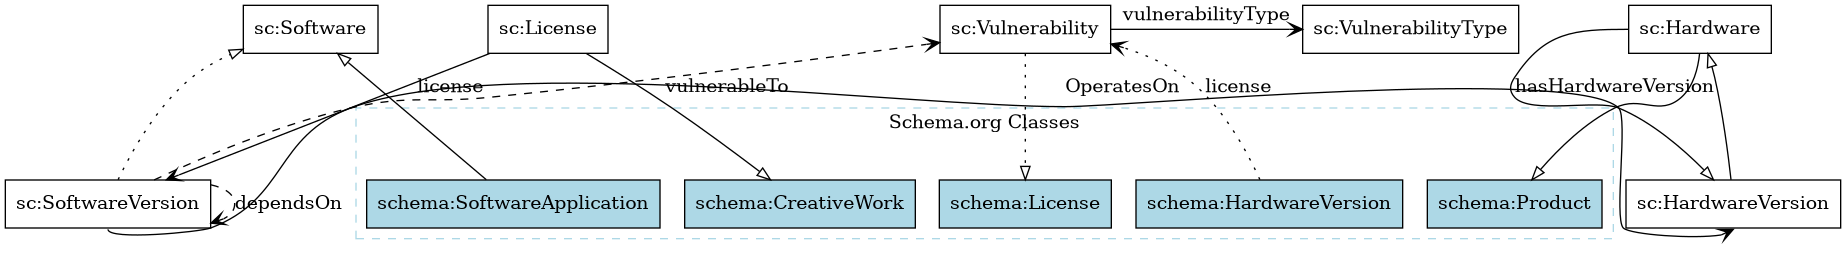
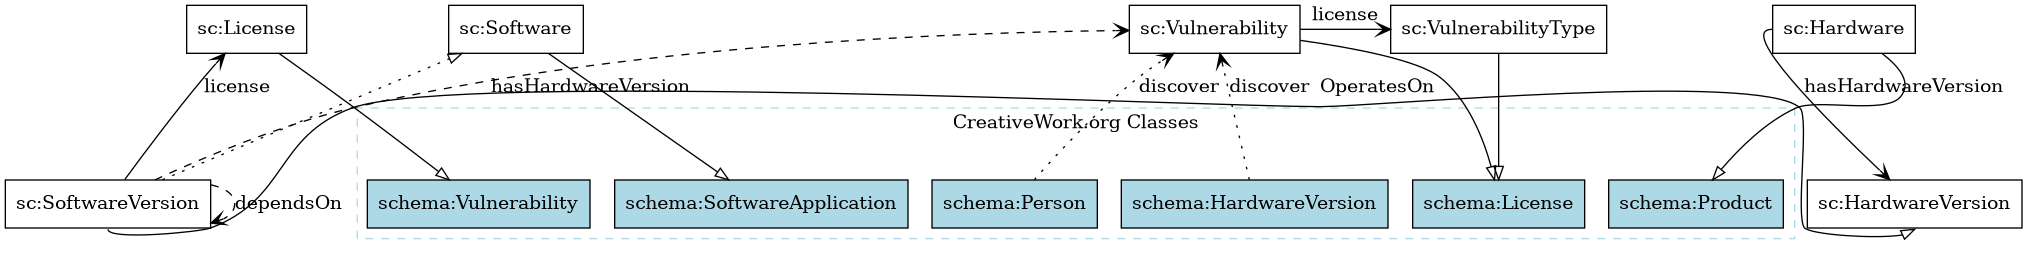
  digraph {
    newrank=true
    rankdir=TB
    node [shape=box]
    edge [arrowhead=open]
    n1 [label="sc:Software"]
    n2 [label="sc:Hardware"]
    n3 [label="sc:License"]
    n4 [label="sc:Vulnerability"]
    n5 [label="sc:VulnerabilityType"]
    n6 [label="sc:SoftwareVersion"]
    n7 [label="sc:HardwareVersion"]
    n8 [fillcolor=lightblue label="schema:SoftwareApplication" style=filled]
    n9 [fillcolor=lightblue label="schema:Product" style=filled]
-   n10 [fillcolor=lightblue label="schema:CreativeWork" style=filled]
+   n10 [fillcolor=lightblue label="schema:Vulnerability" style=filled]
    n11 [fillcolor=lightblue label="schema:License" style=filled]
+   n12 [fillcolor=lightblue label="schema:Person" style=filled]
    n13 [fillcolor=lightblue label="schema:HardwareVersion" style=filled]
    subgraph sub_1 {
      rank=same
      n1
      n2
      n3
      n4
      n5
    }
    subgraph sub_2 {
      rank=same
      n6
      n7
    }
    subgraph cluster_3 {
      color=lightblue
-     label="Schema.org Classes"
+     label="CreativeWork.org Classes"
      rank=same
      style=dashed
      n8
      n9
      n10
      n11
+     n12
      n13
    }
-   n8 -> n1 [arrowhead=onormal]
-   n2 -> n7 [arrowhead=onormal label=hasHardwareVersion style=solid tailport=w]
+   n1 -> n8 [arrowhead=onormal]
+   n2 -> n7 [label=hasHardwareVersion style=solid tailport=w]
    n2 -> n9 [arrowhead=onormal]
    n3 -> n10 [arrowhead=onormal]
-   n4 -> n5 [label=vulnerabilityType style=solid]
-   n4 -> n11 [arrowhead=onormal style=dotted]
+   n4 -> n5 [label=license style=solid]
+   n4 -> n11 [arrowhead=onormal]
+   n5 -> n11 [arrowhead=onormal]
    n6 -> n1 [arrowhead=onormal style=dotted]
-   n3 -> n6 [label=license style=solid]
-   n6 -> n4 [label=vulnerableTo style=dashed]
+   n6 -> n3 [label=license style=solid]
+   n6 -> n4 [label=hasHardwareVersion style=dashed]
    n6 -> n6 [label=dependsOn style=dashed]
-   n6 -> n7 [headport=s label=OperatesOn style=solid tailport=s]
-   n7 -> n2 [arrowhead=onormal]
-   n13 -> n4 [label=license style=dotted]
+   n6 -> n7 [arrowhead=onormal headport=s label=OperatesOn style=solid tailport=s]
+   n12 -> n4 [label=discover style=dotted]
+   n13 -> n4 [label=discover style=dotted]
  }
